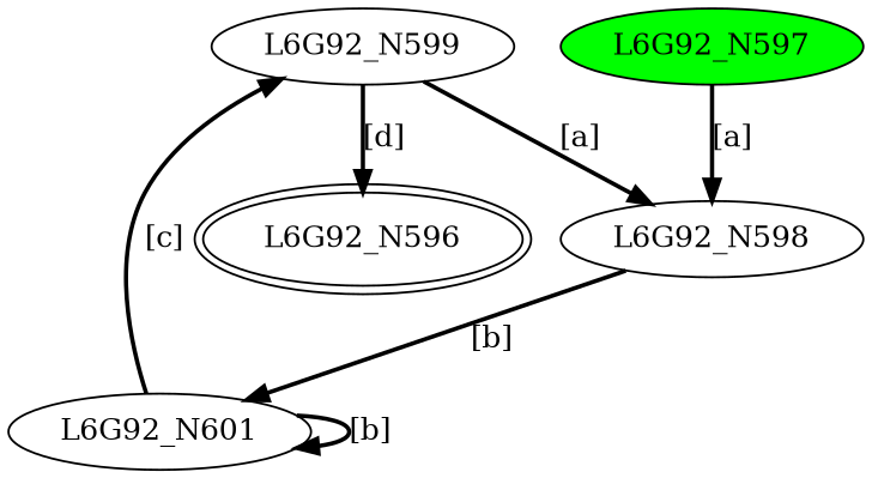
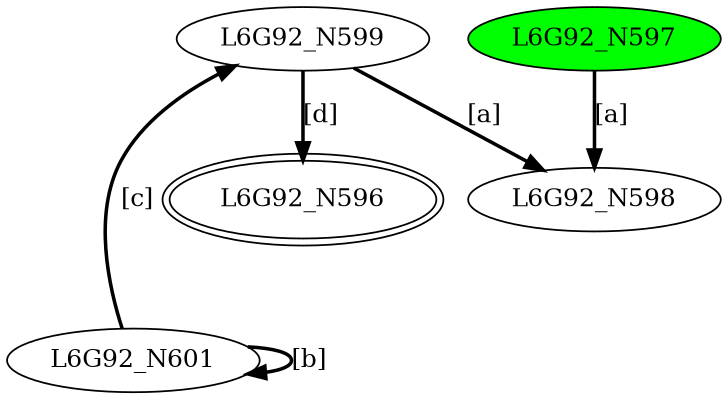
  digraph {
    edge [style=bold]
    L6G92_N596 [peripheries=2]
    L6G92_N598
    L6G92_N601
    L6G92_N597 [fillcolor=green style=filled]
    L6G92_N599
-   L6G92_N598 -> L6G92_N601 [label="[b]"]
    L6G92_N601 -> L6G92_N601 [label="[b]"]
    L6G92_N601 -> L6G92_N599 [label="[c]"]
    L6G92_N597 -> L6G92_N598 [label="[a]"]
    L6G92_N599 -> L6G92_N596 [label="[d]"]
    L6G92_N599 -> L6G92_N598 [label="[a]"]
  }
